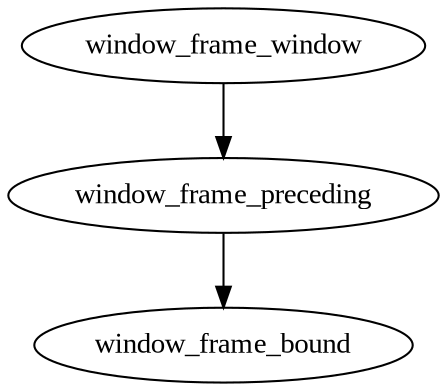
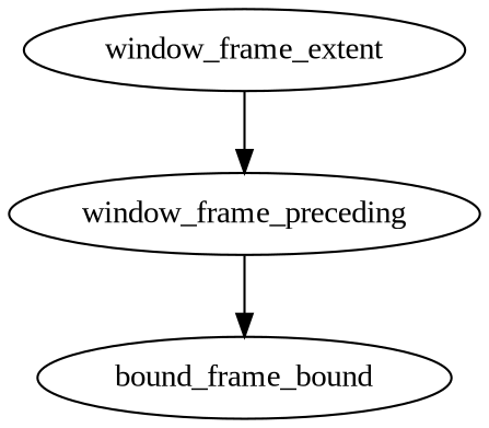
  digraph {
    fontname="Liberation Serif"
    node [fontname="Liberation Serif"]
    edge [fontname="Liberation Serif"]
-   window_frame_extent [label=window_frame_window]
+   window_frame_extent
    window_frame_preceding
-   window_frame_bound
+   window_frame_bound [label=bound_frame_bound]
    window_frame_extent -> window_frame_preceding
    window_frame_preceding -> window_frame_bound
  }
